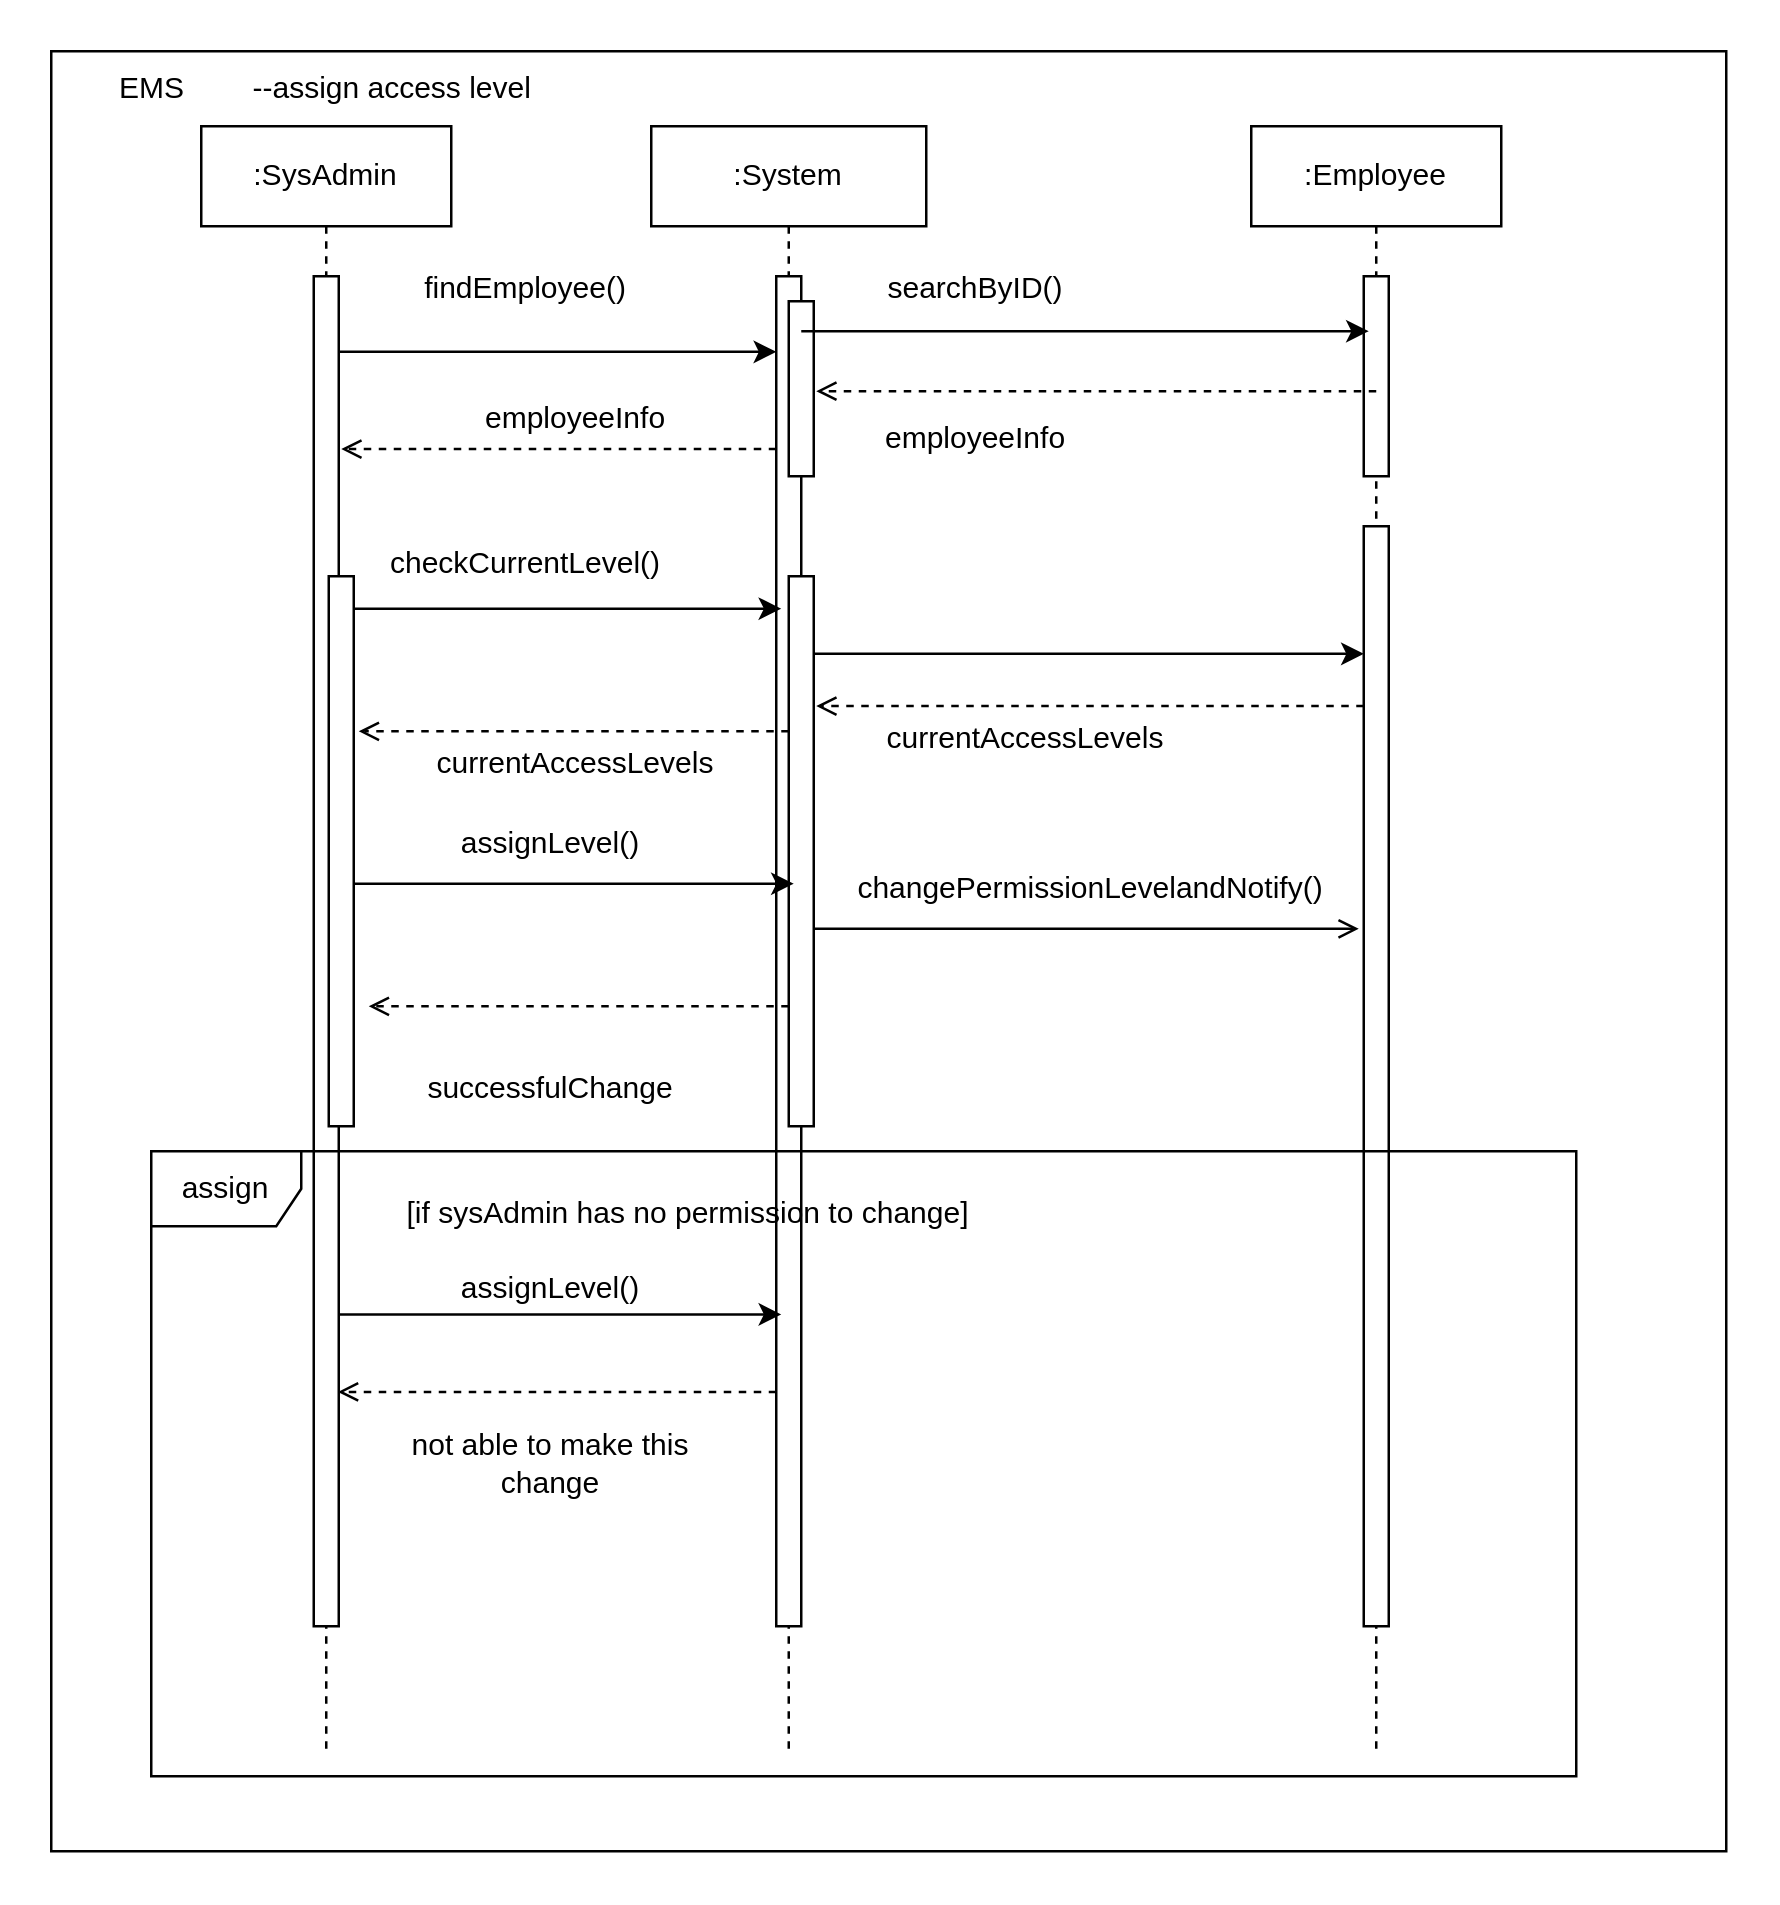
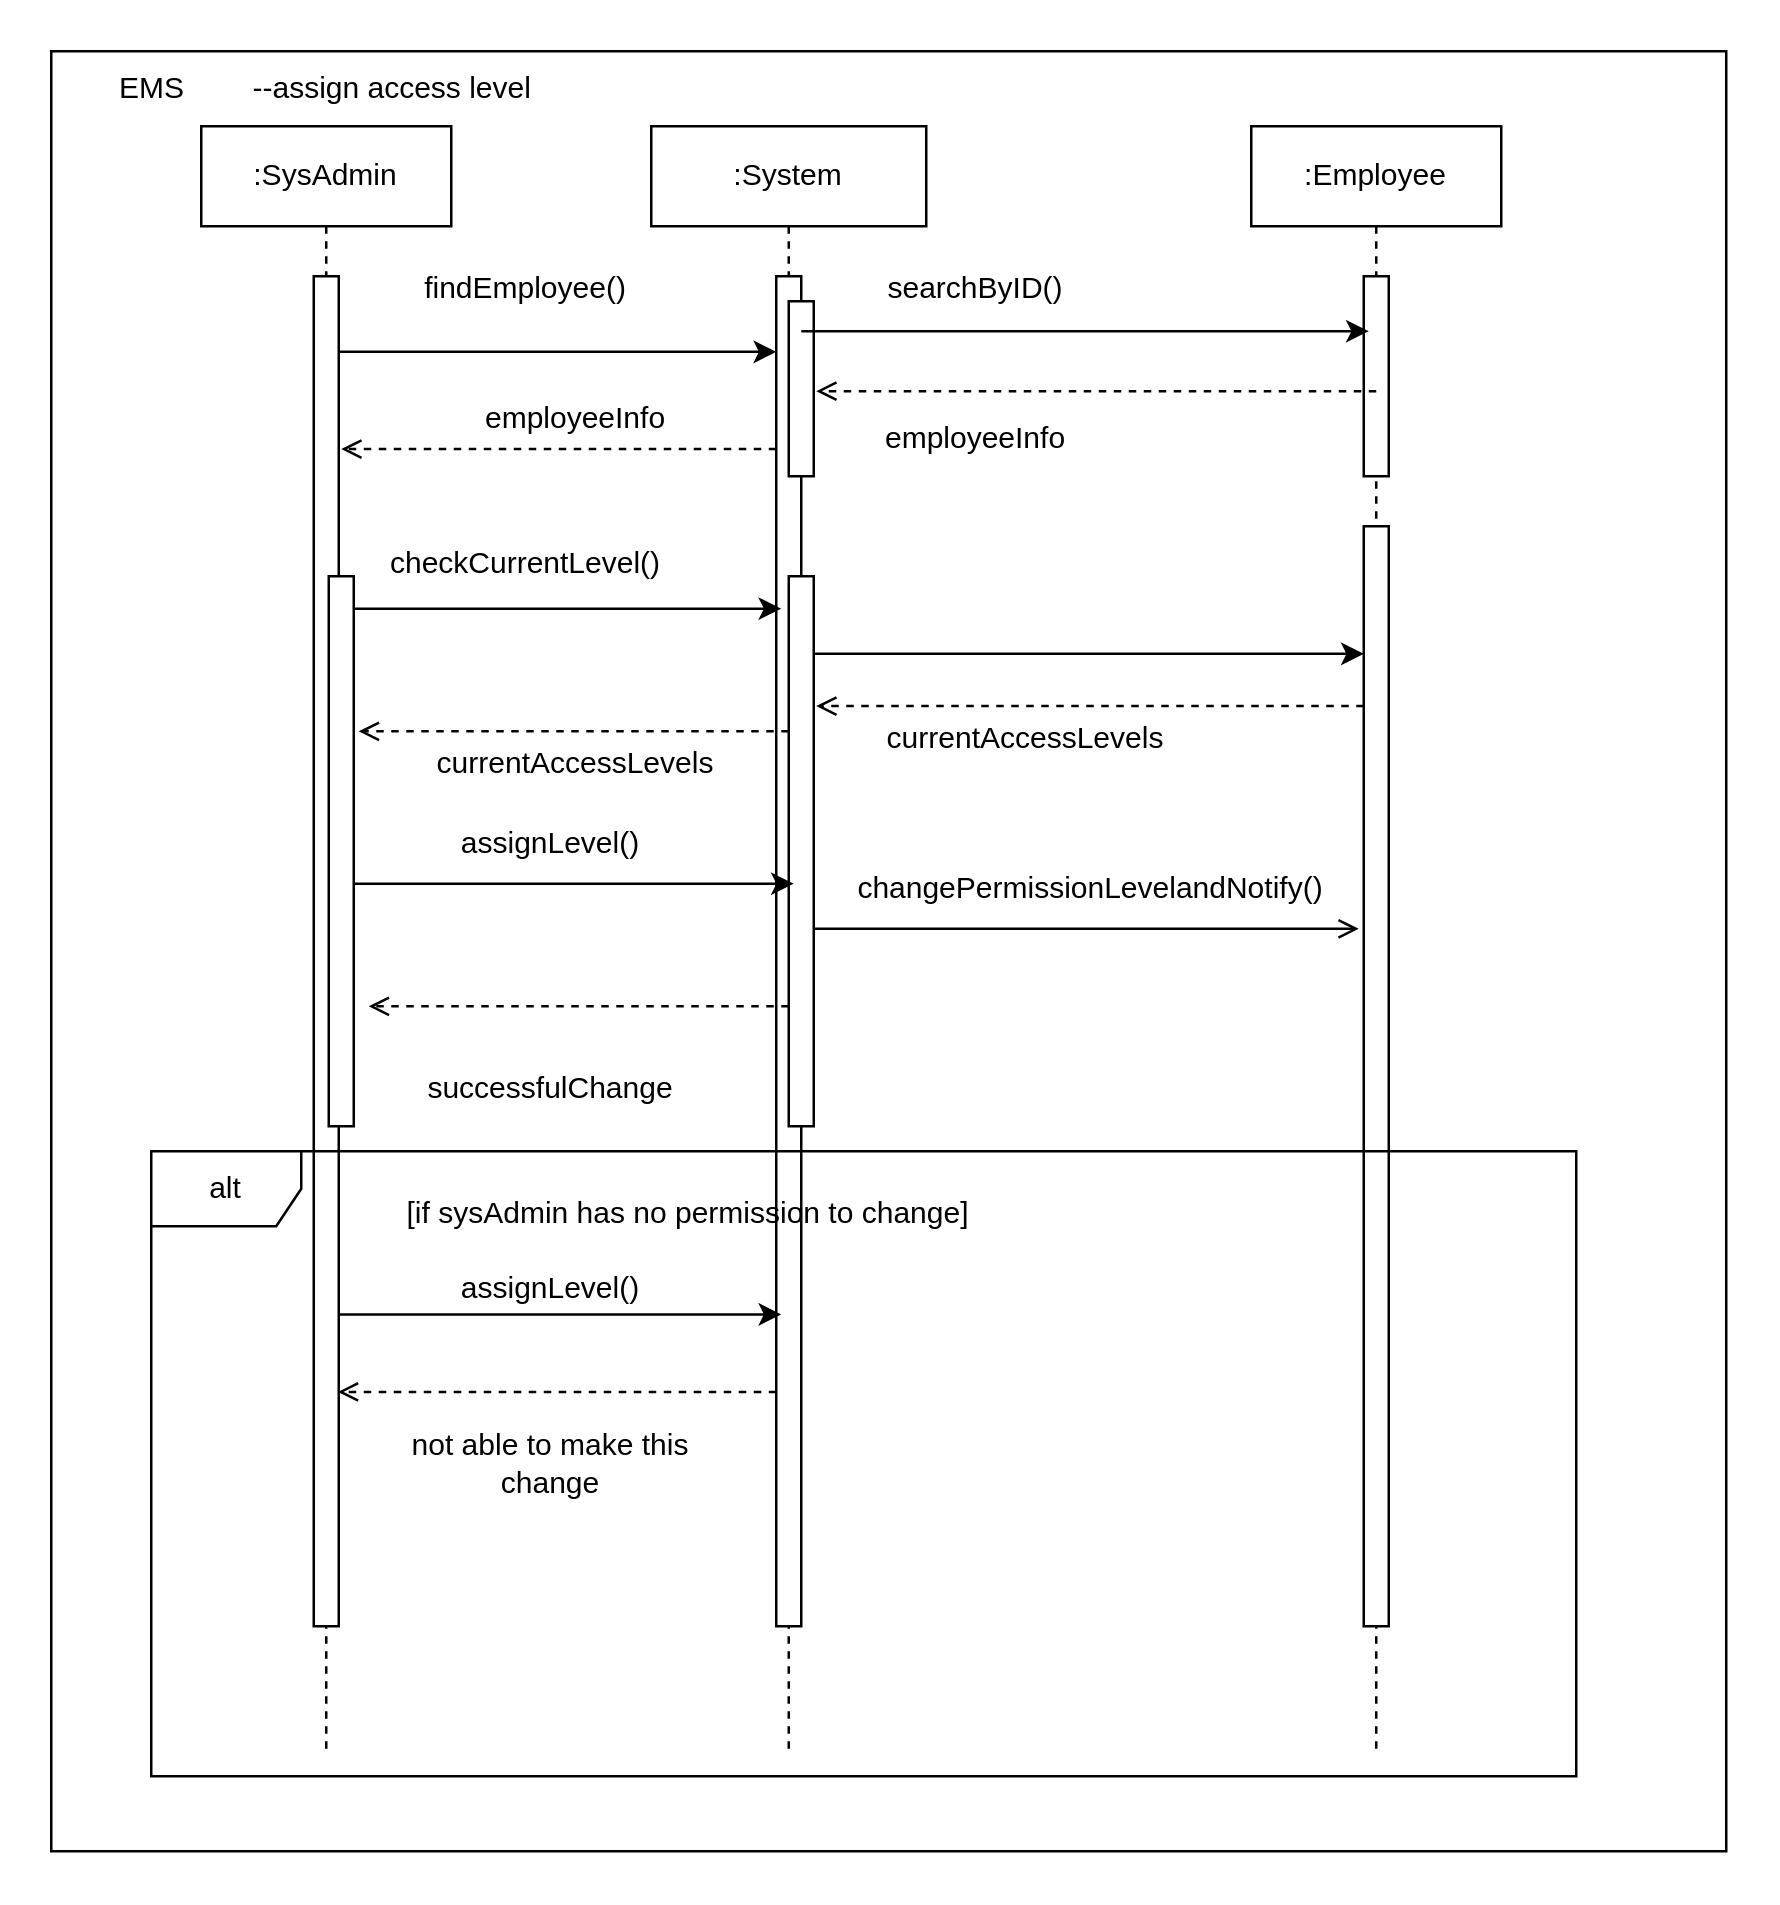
  <mxCell id="0" />
  <mxCell id="1" parent="0" />
  <mxCell id="2" value="" style="rounded=0;whiteSpace=wrap;html=1;" vertex="1" parent="1"><mxGeometry x="20" y="20" width="670" height="720" as="geometry" /></mxCell>
  <mxCell id="3" value="EMS&lt;span style=&quot;white-space: pre;&quot;&gt;&#09;--assign access level&lt;/span&gt;" style="text;html=1;strokeColor=none;fillColor=none;align=center;verticalAlign=middle;whiteSpace=wrap;rounded=0;" vertex="1" parent="1"><mxGeometry x="20" y="20" width="220" height="30" as="geometry" /></mxCell>
  <mxCell id="4" value=":SysAdmin" style="shape=umlLifeline;perimeter=lifelinePerimeter;whiteSpace=wrap;html=1;container=1;collapsible=0;recursiveResize=0;outlineConnect=0;" vertex="1" parent="1"><mxGeometry x="80" y="50" width="100" height="650" as="geometry" /></mxCell>
  <mxCell id="5" value="" style="html=1;points=[];perimeter=orthogonalPerimeter;" vertex="1" parent="4"><mxGeometry x="45" y="60" width="10" height="540" as="geometry" /></mxCell>
  <mxCell id="6" value="" style="html=1;points=[];perimeter=orthogonalPerimeter;" vertex="1" parent="4"><mxGeometry x="51" y="180" width="10" height="220" as="geometry" /></mxCell>
  <mxCell id="7" value=":System&lt;span style=&quot;caret-color: rgba(0, 0, 0, 0); color: rgba(0, 0, 0, 0); font-family: monospace; font-size: 0px; text-align: start;&quot;&gt;%3CmxGraphModel%3E%3Croot%3E%3CmxCell%20id%3D%220%22%2F%3E%3CmxCell%20id%3D%221%22%20parent%3D%220%22%2F%3E%3CmxCell%20id%3D%222%22%20value%3D%22%3AEmployee%22%20style%3D%22shape%3DumlLifeline%3Bperimeter%3DlifelinePerimeter%3BwhiteSpace%3Dwrap%3Bhtml%3D1%3Bcontainer%3D1%3Bcollapsible%3D0%3BrecursiveResize%3D0%3BoutlineConnect%3D0%3B%22%20vertex%3D%221%22%20parent%3D%221%22%3E%3CmxGeometry%20x%3D%2270%22%20y%3D%2260%22%20width%3D%22100%22%20height%3D%22300%22%20as%3D%22geometry%22%2F%3E%3C%2FmxCell%3E%3C%2Froot%3E%3C%2FmxGraphMode&lt;/span&gt;" style="shape=umlLifeline;perimeter=lifelinePerimeter;whiteSpace=wrap;html=1;container=1;collapsible=0;recursiveResize=0;outlineConnect=0;" vertex="1" parent="1"><mxGeometry x="260" y="50" width="110" height="650" as="geometry" /></mxCell>
  <mxCell id="8" value="" style="html=1;points=[];perimeter=orthogonalPerimeter;" vertex="1" parent="7"><mxGeometry x="50" y="60" width="10" height="540" as="geometry" /></mxCell>
  <mxCell id="9" value="" style="html=1;points=[];perimeter=orthogonalPerimeter;" vertex="1" parent="7"><mxGeometry x="55" y="70" width="10" height="70" as="geometry" /></mxCell>
  <mxCell id="10" value="" style="html=1;points=[];perimeter=orthogonalPerimeter;" vertex="1" parent="7"><mxGeometry x="55" y="180" width="10" height="220" as="geometry" /></mxCell>
  <mxCell id="11" value=":Employee" style="shape=umlLifeline;perimeter=lifelinePerimeter;whiteSpace=wrap;html=1;container=1;collapsible=0;recursiveResize=0;outlineConnect=0;" vertex="1" parent="1"><mxGeometry x="500" y="50" width="100" height="650" as="geometry" /></mxCell>
  <mxCell id="12" value="" style="html=1;points=[];perimeter=orthogonalPerimeter;" vertex="1" parent="11"><mxGeometry x="45" y="60" width="10" height="80" as="geometry" /></mxCell>
  <mxCell id="13" value="" style="html=1;points=[];perimeter=orthogonalPerimeter;" vertex="1" parent="11"><mxGeometry x="45" y="160" width="10" height="440" as="geometry" /></mxCell>
  <mxCell id="14" style="edgeStyle=none;rounded=0;orthogonalLoop=1;jettySize=auto;html=1;entryX=0;entryY=0.056;entryDx=0;entryDy=0;entryPerimeter=0;" edge="1" parent="1"><mxGeometry relative="1" as="geometry"><mxPoint x="135" y="140.24" as="sourcePoint" /><mxPoint x="310" y="140.24" as="targetPoint" /></mxGeometry></mxCell>
  <mxCell id="15" value="findEmployee()" style="text;html=1;strokeColor=none;fillColor=none;align=center;verticalAlign=middle;whiteSpace=wrap;rounded=0;" vertex="1" parent="1"><mxGeometry x="180" y="100" width="60" height="30" as="geometry" /></mxCell>
  <mxCell id="16" style="edgeStyle=none;rounded=0;orthogonalLoop=1;jettySize=auto;html=1;entryX=0.2;entryY=0.275;entryDx=0;entryDy=0;entryPerimeter=0;" edge="1" parent="1" target="12"><mxGeometry relative="1" as="geometry"><mxPoint x="320" y="132" as="sourcePoint" /><mxPoint x="490" y="132" as="targetPoint" /></mxGeometry></mxCell>
  <mxCell id="17" value="searchByID()" style="text;html=1;strokeColor=none;fillColor=none;align=center;verticalAlign=middle;whiteSpace=wrap;rounded=0;" vertex="1" parent="1"><mxGeometry x="360" y="100" width="60" height="30" as="geometry" /></mxCell>
  <mxCell id="18" style="edgeStyle=none;rounded=0;orthogonalLoop=1;jettySize=auto;html=1;entryX=1.1;entryY=0.514;entryDx=0;entryDy=0;entryPerimeter=0;endArrow=open;endFill=0;dashed=1;exitX=0.5;exitY=0.575;exitDx=0;exitDy=0;exitPerimeter=0;" edge="1" parent="1" source="12"><mxGeometry relative="1" as="geometry"><mxPoint x="485" y="155.98" as="sourcePoint" /><mxPoint x="326" y="155.98" as="targetPoint" /></mxGeometry></mxCell>
  <mxCell id="19" value="employeeInfo" style="text;html=1;strokeColor=none;fillColor=none;align=center;verticalAlign=middle;whiteSpace=wrap;rounded=0;" vertex="1" parent="1"><mxGeometry x="360" y="160" width="60" height="30" as="geometry" /></mxCell>
  <mxCell id="20" style="edgeStyle=none;rounded=0;orthogonalLoop=1;jettySize=auto;html=1;entryX=1.1;entryY=0.128;entryDx=0;entryDy=0;entryPerimeter=0;endArrow=open;endFill=0;dashed=1;" edge="1" parent="1"><mxGeometry relative="1" as="geometry"><mxPoint x="310" y="179.12" as="sourcePoint" /><mxPoint x="136" y="179.12" as="targetPoint" /></mxGeometry></mxCell>
  <mxCell id="21" value="employeeInfo" style="text;html=1;strokeColor=none;fillColor=none;align=center;verticalAlign=middle;whiteSpace=wrap;rounded=0;" vertex="1" parent="1"><mxGeometry x="200" y="152" width="60" height="30" as="geometry" /></mxCell>
  <mxCell id="22" value="checkCurrentLevel()" style="text;html=1;strokeColor=none;fillColor=none;align=center;verticalAlign=middle;whiteSpace=wrap;rounded=0;" vertex="1" parent="1"><mxGeometry x="180" y="210" width="60" height="30" as="geometry" /></mxCell>
  <mxCell id="23" style="edgeStyle=none;rounded=0;orthogonalLoop=1;jettySize=auto;html=1;entryX=-0.3;entryY=0.059;entryDx=0;entryDy=0;entryPerimeter=0;" edge="1" parent="1"><mxGeometry relative="1" as="geometry"><mxPoint x="141" y="242.98" as="sourcePoint" /><mxPoint x="312" y="242.98" as="targetPoint" /></mxGeometry></mxCell>
  <mxCell id="24" style="rounded=0;orthogonalLoop=1;jettySize=auto;html=1;entryX=0;entryY=0.116;entryDx=0;entryDy=0;entryPerimeter=0;" edge="1" parent="1" source="10" target="13"><mxGeometry relative="1" as="geometry" /></mxCell>
  <mxCell id="25" style="edgeStyle=none;rounded=0;orthogonalLoop=1;jettySize=auto;html=1;entryX=1.1;entryY=0.236;entryDx=0;entryDy=0;entryPerimeter=0;endArrow=open;endFill=0;dashed=1;" edge="1" parent="1" source="13" target="10"><mxGeometry relative="1" as="geometry" /></mxCell>
  <mxCell id="26" value="currentAccessLevels" style="text;html=1;strokeColor=none;fillColor=none;align=center;verticalAlign=middle;whiteSpace=wrap;rounded=0;" vertex="1" parent="1"><mxGeometry x="380" y="280" width="60" height="30" as="geometry" /></mxCell>
  <mxCell id="27" style="edgeStyle=none;rounded=0;orthogonalLoop=1;jettySize=auto;html=1;entryX=1.2;entryY=0.282;entryDx=0;entryDy=0;entryPerimeter=0;endArrow=open;endFill=0;dashed=1;" edge="1" parent="1" source="10" target="6"><mxGeometry relative="1" as="geometry" /></mxCell>
  <mxCell id="28" value="currentAccessLevels" style="text;html=1;strokeColor=none;fillColor=none;align=center;verticalAlign=middle;whiteSpace=wrap;rounded=0;" vertex="1" parent="1"><mxGeometry x="200" y="290" width="60" height="30" as="geometry" /></mxCell>
  <mxCell id="29" style="edgeStyle=none;rounded=0;orthogonalLoop=1;jettySize=auto;html=1;entryX=0.2;entryY=0.559;entryDx=0;entryDy=0;entryPerimeter=0;" edge="1" parent="1" source="6" target="10"><mxGeometry relative="1" as="geometry" /></mxCell>
  <mxCell id="30" value="assignLevel()" style="text;html=1;strokeColor=none;fillColor=none;align=center;verticalAlign=middle;whiteSpace=wrap;rounded=0;" vertex="1" parent="1"><mxGeometry x="190" y="322" width="60" height="30" as="geometry" /></mxCell>
  <mxCell id="31" style="edgeStyle=none;rounded=0;orthogonalLoop=1;jettySize=auto;html=1;entryX=-0.2;entryY=0.366;entryDx=0;entryDy=0;entryPerimeter=0;endArrow=open;endFill=0;" edge="1" parent="1" source="10" target="13"><mxGeometry relative="1" as="geometry" /></mxCell>
  <mxCell id="32" value="changePermissionLevelandNotify()" style="text;html=1;strokeColor=none;fillColor=none;align=center;verticalAlign=middle;whiteSpace=wrap;rounded=0;" vertex="1" parent="1"><mxGeometry x="406" y="340" width="60" height="30" as="geometry" /></mxCell>
  <mxCell id="33" style="edgeStyle=none;rounded=0;orthogonalLoop=1;jettySize=auto;html=1;entryX=1.6;entryY=0.782;entryDx=0;entryDy=0;entryPerimeter=0;endArrow=open;endFill=0;dashed=1;" edge="1" parent="1" source="10" target="6"><mxGeometry relative="1" as="geometry" /></mxCell>
  <mxCell id="34" value="successfulChange" style="text;html=1;strokeColor=none;fillColor=none;align=center;verticalAlign=middle;whiteSpace=wrap;rounded=0;" vertex="1" parent="1"><mxGeometry x="190" y="420" width="60" height="30" as="geometry" /></mxCell>
- <mxCell id="35" value="assign" style="shape=umlFrame;whiteSpace=wrap;html=1;" vertex="1" parent="1"><mxGeometry x="60" y="460" width="570" height="250" as="geometry" /></mxCell>
+ <mxCell id="35" value="alt" style="shape=umlFrame;whiteSpace=wrap;html=1;" vertex="1" parent="1"><mxGeometry x="60" y="460" width="570" height="250" as="geometry" /></mxCell>
  <mxCell id="36" value="[if sysAdmin has no permission to change]" style="text;html=1;strokeColor=none;fillColor=none;align=center;verticalAlign=middle;whiteSpace=wrap;rounded=0;" vertex="1" parent="1"><mxGeometry x="140" y="470" width="270" height="30" as="geometry" /></mxCell>
  <mxCell id="37" value="assignLevel()" style="text;html=1;strokeColor=none;fillColor=none;align=center;verticalAlign=middle;whiteSpace=wrap;rounded=0;" vertex="1" parent="1"><mxGeometry x="190" y="500" width="60" height="30" as="geometry" /></mxCell>
  <mxCell id="38" style="edgeStyle=none;rounded=0;orthogonalLoop=1;jettySize=auto;html=1;entryX=0.2;entryY=0.769;entryDx=0;entryDy=0;entryPerimeter=0;" edge="1" parent="1" source="5" target="8"><mxGeometry relative="1" as="geometry" /></mxCell>
  <mxCell id="39" style="edgeStyle=none;rounded=0;orthogonalLoop=1;jettySize=auto;html=1;entryX=0.131;entryY=0.385;entryDx=0;entryDy=0;entryPerimeter=0;endArrow=open;endFill=0;dashed=1;" edge="1" parent="1" source="8" target="35"><mxGeometry relative="1" as="geometry" /></mxCell>
  <mxCell id="40" value="not able to make this change" style="text;html=1;strokeColor=none;fillColor=none;align=center;verticalAlign=middle;whiteSpace=wrap;rounded=0;" vertex="1" parent="1"><mxGeometry x="160" y="570" width="120" height="30" as="geometry" /></mxCell>
